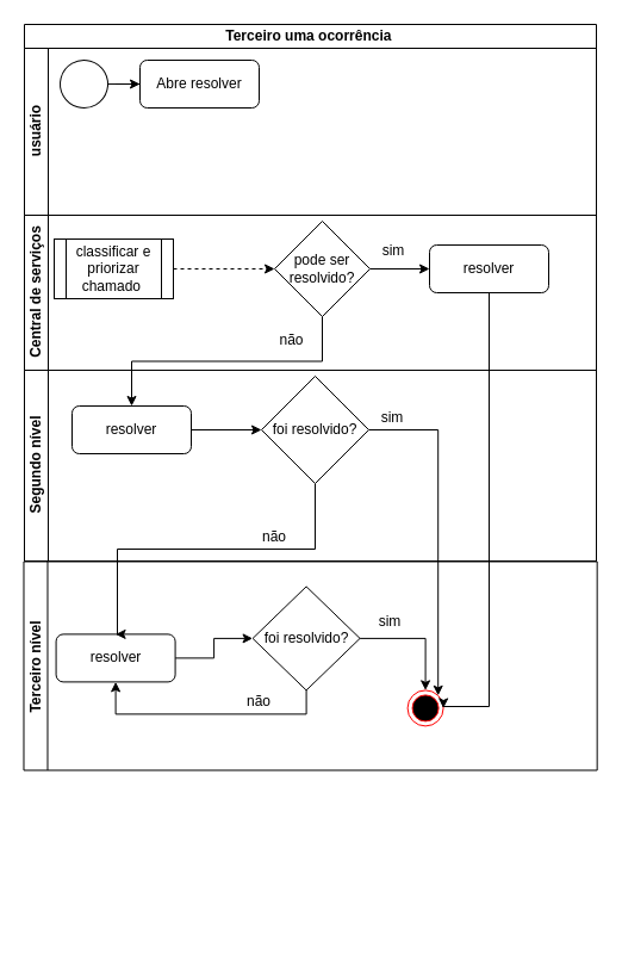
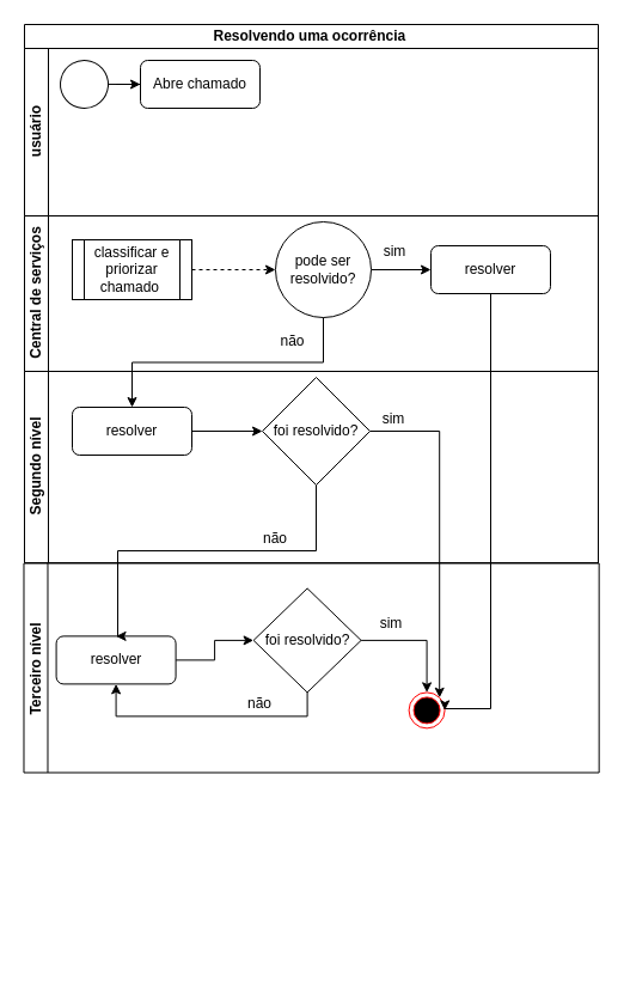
  <mxCell id="0" />
  <mxCell id="1" parent="0" />
  <mxCell id="2" value="Terceiro nível" style="swimlane;rotation=-90;startSize=20;" vertex="1" parent="1"><mxGeometry x="172.58" y="317.4" width="175" height="481.17" as="geometry" /></mxCell>
  <mxCell id="3" value="" style="edgeStyle=orthogonalEdgeStyle;rounded=0;orthogonalLoop=1;jettySize=auto;html=1;" edge="1" parent="2" source="4" target="7"><mxGeometry relative="1" as="geometry" /></mxCell>
  <mxCell id="4" value="resolver" style="rounded=1;whiteSpace=wrap;html=1;" vertex="1" parent="2"><mxGeometry x="-126" y="214" width="100" height="40" as="geometry" /></mxCell>
  <mxCell id="5" style="edgeStyle=orthogonalEdgeStyle;rounded=0;orthogonalLoop=1;jettySize=auto;html=1;exitX=0.5;exitY=1;exitDx=0;exitDy=0;entryX=0.5;entryY=1;entryDx=0;entryDy=0;" edge="1" parent="2" source="7" target="4"><mxGeometry relative="1" as="geometry" /></mxCell>
  <mxCell id="6" style="edgeStyle=orthogonalEdgeStyle;rounded=0;orthogonalLoop=1;jettySize=auto;html=1;exitX=1;exitY=0.5;exitDx=0;exitDy=0;entryX=0.5;entryY=0;entryDx=0;entryDy=0;" edge="1" parent="2" source="7" target="9"><mxGeometry relative="1" as="geometry" /></mxCell>
  <mxCell id="7" value="foi resolvido?" style="rhombus;whiteSpace=wrap;html=1;" vertex="1" parent="2"><mxGeometry x="39" y="174" width="90" height="87" as="geometry" /></mxCell>
  <mxCell id="8" value="não" style="text;html=1;strokeColor=none;fillColor=none;align=center;verticalAlign=middle;whiteSpace=wrap;rounded=0;" vertex="1" parent="2"><mxGeometry x="24" y="261" width="40" height="20" as="geometry" /></mxCell>
  <mxCell id="9" value="" style="ellipse;html=1;shape=endState;fillColor=#000000;strokeColor=#ff0000;" vertex="1" parent="2"><mxGeometry x="169" y="261" width="30" height="30" as="geometry" /></mxCell>
  <mxCell id="10" value="sim" style="text;html=1;strokeColor=none;fillColor=none;align=center;verticalAlign=middle;whiteSpace=wrap;rounded=0;" vertex="1" parent="2"><mxGeometry x="134" y="194" width="40" height="20" as="geometry" /></mxCell>
  <mxCell id="11" style="edgeStyle=orthogonalEdgeStyle;rounded=0;orthogonalLoop=1;jettySize=auto;html=1;exitX=0.5;exitY=1;exitDx=0;exitDy=0;entryX=0.5;entryY=0;entryDx=0;entryDy=0;" edge="1" parent="1" source="32" target="4"><mxGeometry relative="1" as="geometry"><Array as="points"><mxPoint x="264" y="460" /><mxPoint x="98" y="460" /></Array></mxGeometry></mxCell>
  <mxCell id="12" style="edgeStyle=orthogonalEdgeStyle;rounded=0;orthogonalLoop=1;jettySize=auto;html=1;exitX=0.5;exitY=1;exitDx=0;exitDy=0;entryX=1;entryY=0.5;entryDx=0;entryDy=0;" edge="1" parent="1" source="25" target="9"><mxGeometry relative="1" as="geometry"><mxPoint x="460" y="280" as="targetPoint" /><Array as="points"><mxPoint x="410" y="592" /></Array></mxGeometry></mxCell>
  <mxCell id="13" value="" style="edgeStyle=orthogonalEdgeStyle;rounded=0;orthogonalLoop=1;jettySize=auto;html=1;entryX=1;entryY=0;entryDx=0;entryDy=0;" edge="1" parent="1" source="32" target="9"><mxGeometry relative="1" as="geometry"><mxPoint x="410" y="360" as="targetPoint" /></mxGeometry></mxCell>
- <mxCell id="14" value="Terceiro uma ocorrência&amp;nbsp;" style="swimlane;html=1;childLayout=stackLayout;resizeParent=1;resizeParentMax=0;horizontal=1;startSize=20;horizontalStack=0;" vertex="1" parent="1"><mxGeometry x="20" y="20" width="480" height="450" as="geometry" /></mxCell>
+ <mxCell id="14" value="Resolvendo uma ocorrência&amp;nbsp;" style="swimlane;html=1;childLayout=stackLayout;resizeParent=1;resizeParentMax=0;horizontal=1;startSize=20;horizontalStack=0;" vertex="1" parent="1"><mxGeometry x="20" y="20" width="480" height="450" as="geometry" /></mxCell>
  <mxCell id="15" value="usuário" style="swimlane;html=1;startSize=20;horizontal=0;" vertex="1" parent="14"><mxGeometry y="20" width="480" height="140" as="geometry" /></mxCell>
  <mxCell id="16" value="" style="edgeStyle=orthogonalEdgeStyle;rounded=0;orthogonalLoop=1;jettySize=auto;html=1;" edge="1" parent="15" source="17" target="18"><mxGeometry relative="1" as="geometry" /></mxCell>
  <mxCell id="17" value="" style="ellipse;whiteSpace=wrap;html=1;rotation=60;" vertex="1" parent="15"><mxGeometry x="30" y="10" width="40" height="40" as="geometry" /></mxCell>
- <mxCell id="18" value="Abre resolver&lt;br&gt;" style="rounded=1;whiteSpace=wrap;html=1;" vertex="1" parent="15"><mxGeometry x="97" y="10" width="100" height="40" as="geometry" /></mxCell>
+ <mxCell id="18" value="Abre chamado&lt;br&gt;" style="rounded=1;whiteSpace=wrap;html=1;" vertex="1" parent="15"><mxGeometry x="97" y="10" width="100" height="40" as="geometry" /></mxCell>
  <mxCell id="19" value="Central de serviços" style="swimlane;html=1;startSize=20;horizontal=0;" vertex="1" parent="14"><mxGeometry y="160" width="480" height="130" as="geometry" /></mxCell>
  <mxCell id="20" style="edgeStyle=orthogonalEdgeStyle;rounded=0;orthogonalLoop=1;jettySize=auto;html=1;exitX=1;exitY=0.5;exitDx=0;exitDy=0;entryX=0;entryY=0.5;entryDx=0;entryDy=0;dashed=1;" edge="1" parent="19" source="22" target="24"><mxGeometry relative="1" as="geometry" /></mxCell>
  <mxCell id="21" value="sim" style="text;html=1;strokeColor=none;fillColor=none;align=center;verticalAlign=middle;whiteSpace=wrap;rounded=0;" vertex="1" parent="19"><mxGeometry x="290" y="20" width="40" height="20" as="geometry" /></mxCell>
- <mxCell id="22" value="classificar e priorizar chamado&amp;nbsp;" style="shape=process;whiteSpace=wrap;html=1;backgroundOutline=1;" vertex="1" parent="19"><mxGeometry x="25" y="20" width="100" height="50" as="geometry" /></mxCell>
+ <mxCell id="22" value="classificar e priorizar chamado&amp;nbsp;" style="shape=process;whiteSpace=wrap;html=1;backgroundOutline=1;" vertex="1" parent="19"><mxGeometry x="40" y="20" width="100" height="50" as="geometry" /></mxCell>
  <mxCell id="23" value="" style="edgeStyle=orthogonalEdgeStyle;rounded=0;orthogonalLoop=1;jettySize=auto;html=1;" edge="1" parent="19" source="24" target="25"><mxGeometry relative="1" as="geometry" /></mxCell>
- <mxCell id="24" value="pode ser resolvido?" style="rhombus;whiteSpace=wrap;html=1;" vertex="1" parent="19"><mxGeometry x="210" y="5" width="80" height="80" as="geometry" /></mxCell>
+ <mxCell id="24" value="pode ser resolvido?" style="ellipse;whiteSpace=wrap;html=1;" vertex="1" parent="19"><mxGeometry x="210" y="5" width="80" height="80" as="geometry" /></mxCell>
  <mxCell id="25" value="resolver" style="rounded=1;whiteSpace=wrap;html=1;" vertex="1" parent="19"><mxGeometry x="340" y="25" width="100" height="40" as="geometry" /></mxCell>
  <mxCell id="26" value="não" style="text;html=1;align=center;verticalAlign=middle;resizable=0;points=[];autosize=1;" vertex="1" parent="19"><mxGeometry x="204" y="95" width="40" height="20" as="geometry" /></mxCell>
  <mxCell id="27" style="edgeStyle=orthogonalEdgeStyle;rounded=0;orthogonalLoop=1;jettySize=auto;html=1;exitX=0.5;exitY=1;exitDx=0;exitDy=0;entryX=0.5;entryY=0;entryDx=0;entryDy=0;" edge="1" parent="14" source="24" target="31"><mxGeometry relative="1" as="geometry" /></mxCell>
  <mxCell id="28" value="Segundo nível" style="swimlane;html=1;startSize=20;horizontal=0;" vertex="1" parent="14"><mxGeometry y="290" width="480" height="160" as="geometry" /></mxCell>
  <mxCell id="29" style="edgeStyle=orthogonalEdgeStyle;rounded=0;orthogonalLoop=1;jettySize=auto;html=1;exitX=1;exitY=0.5;exitDx=0;exitDy=0;entryX=0;entryY=0.5;entryDx=0;entryDy=0;" edge="1" parent="28" source="31" target="32"><mxGeometry relative="1" as="geometry" /></mxCell>
  <mxCell id="30" value="sim" style="text;html=1;strokeColor=none;fillColor=none;align=center;verticalAlign=middle;whiteSpace=wrap;rounded=0;" vertex="1" parent="28"><mxGeometry x="289" y="30" width="40" height="20" as="geometry" /></mxCell>
  <mxCell id="31" value="resolver" style="rounded=1;whiteSpace=wrap;html=1;" vertex="1" parent="28"><mxGeometry x="40" y="30" width="100" height="40" as="geometry" /></mxCell>
  <mxCell id="32" value="foi resolvido?" style="rhombus;whiteSpace=wrap;html=1;" vertex="1" parent="28"><mxGeometry x="199" y="5" width="90" height="90" as="geometry" /></mxCell>
  <mxCell id="33" value="não" style="text;html=1;strokeColor=none;fillColor=none;align=center;verticalAlign=middle;whiteSpace=wrap;rounded=0;" vertex="1" parent="28"><mxGeometry x="190" y="130" width="40" height="20" as="geometry" /></mxCell>
